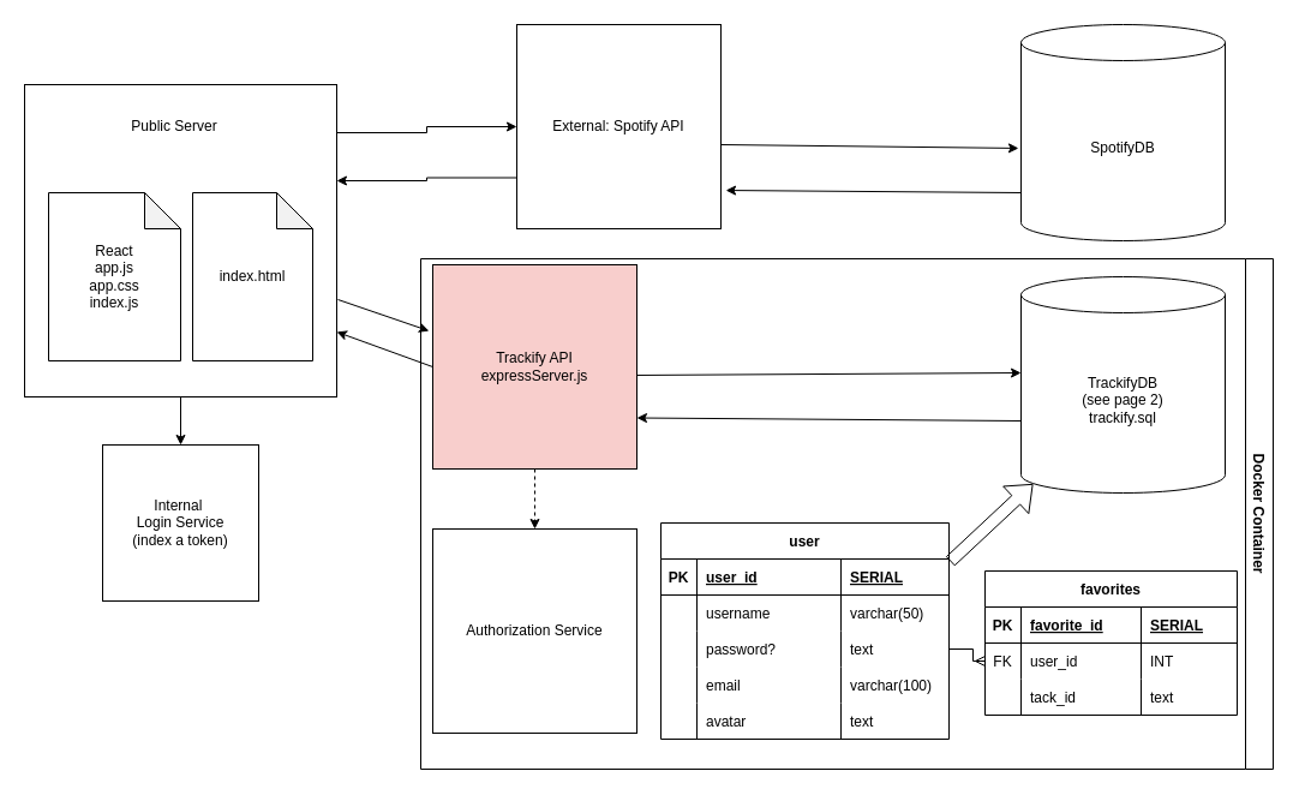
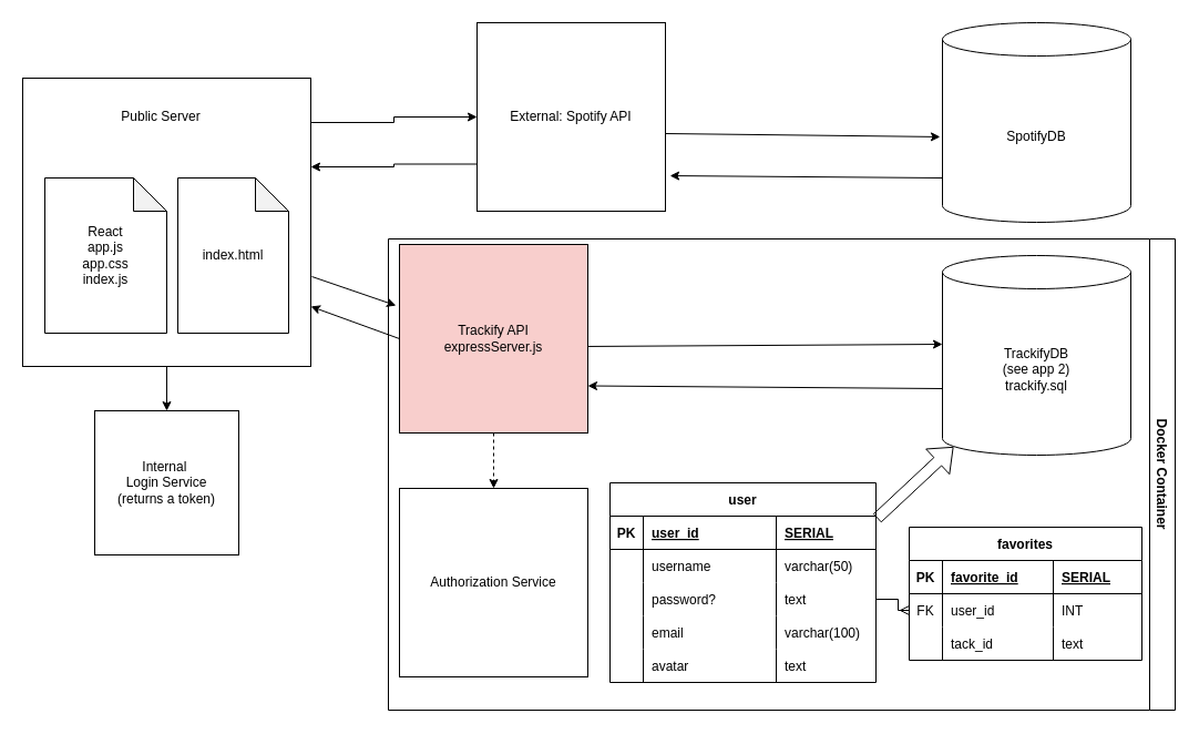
  <mxCell id="0" />
  <mxCell id="1" parent="0" />
  <mxCell id="2" value="" style="group" vertex="1" connectable="0" parent="1"><mxGeometry x="20" y="70" width="260" height="260" as="geometry" /></mxCell>
  <mxCell id="3" value="" style="whiteSpace=wrap;html=1;aspect=fixed;" vertex="1" parent="2"><mxGeometry width="260" height="260" as="geometry" /></mxCell>
  <mxCell id="4" value="React&lt;br&gt;app.js&lt;br&gt;app.css&lt;br&gt;index.js" style="shape=note;whiteSpace=wrap;html=1;backgroundOutline=1;darkOpacity=0.05;" vertex="1" parent="2"><mxGeometry x="20" y="90" width="110" height="140" as="geometry" /></mxCell>
  <mxCell id="5" value="index.html" style="shape=note;whiteSpace=wrap;html=1;backgroundOutline=1;darkOpacity=0.05;" vertex="1" parent="2"><mxGeometry x="140" y="90" width="100" height="140" as="geometry" /></mxCell>
  <mxCell id="6" value="Public Server" style="text;html=1;strokeColor=none;fillColor=none;align=center;verticalAlign=middle;whiteSpace=wrap;rounded=0;" vertex="1" parent="2"><mxGeometry x="80" y="20" width="90" height="30" as="geometry" /></mxCell>
  <mxCell id="7" value="" style="endArrow=classic;html=1;rounded=0;entryX=0.5;entryY=0;entryDx=0;entryDy=0;" edge="1" parent="2" target="19"><mxGeometry width="50" height="50" relative="1" as="geometry"><mxPoint x="130" y="260" as="sourcePoint" /><mxPoint x="180" y="210" as="targetPoint" /></mxGeometry></mxCell>
  <mxCell id="8" style="edgeStyle=orthogonalEdgeStyle;rounded=0;orthogonalLoop=1;jettySize=auto;html=1;exitX=0;exitY=0.75;exitDx=0;exitDy=0;" edge="1" parent="1" source="9"><mxGeometry relative="1" as="geometry"><mxPoint x="280" y="150" as="targetPoint" /><Array as="points"><mxPoint x="355" y="148" /><mxPoint x="355" y="150" /><mxPoint x="280" y="150" /></Array></mxGeometry></mxCell>
  <mxCell id="9" value="External: Spotify API" style="whiteSpace=wrap;html=1;aspect=fixed;" vertex="1" parent="1"><mxGeometry x="430" y="20" width="170" height="170" as="geometry" /></mxCell>
  <mxCell id="10" value="SpotifyDB" style="shape=cylinder3;whiteSpace=wrap;html=1;boundedLbl=1;backgroundOutline=1;size=15;" vertex="1" parent="1"><mxGeometry x="850" y="20" width="170" height="180" as="geometry" /></mxCell>
- <mxCell id="11" value="TrackifyDB&lt;br&gt;(see page 2)&lt;br&gt;trackify.sql" style="shape=cylinder3;whiteSpace=wrap;html=1;boundedLbl=1;backgroundOutline=1;size=15;" vertex="1" parent="1"><mxGeometry x="850" y="230" width="170" height="180" as="geometry" /></mxCell>
+ <mxCell id="11" value="TrackifyDB&lt;br&gt;(see app 2)&lt;br&gt;trackify.sql" style="shape=cylinder3;whiteSpace=wrap;html=1;boundedLbl=1;backgroundOutline=1;size=15;" vertex="1" parent="1"><mxGeometry x="850" y="230" width="170" height="180" as="geometry" /></mxCell>
  <mxCell id="12" style="edgeStyle=orthogonalEdgeStyle;rounded=0;orthogonalLoop=1;jettySize=auto;html=1;" edge="1" parent="1" target="9"><mxGeometry relative="1" as="geometry"><mxPoint x="280" y="110" as="sourcePoint" /><Array as="points"><mxPoint x="280" y="110" /><mxPoint x="355" y="110" /><mxPoint x="355" y="105" /></Array></mxGeometry></mxCell>
  <mxCell id="13" value="" style="endArrow=classic;html=1;rounded=0;entryX=-0.018;entryY=0.324;entryDx=0;entryDy=0;entryPerimeter=0;" edge="1" parent="1" target="58"><mxGeometry width="50" height="50" relative="1" as="geometry"><mxPoint x="281" y="249" as="sourcePoint" /><mxPoint x="331" y="199" as="targetPoint" /></mxGeometry></mxCell>
  <mxCell id="14" value="" style="endArrow=classic;html=1;rounded=0;entryX=1;entryY=0.792;entryDx=0;entryDy=0;entryPerimeter=0;exitX=0;exitY=0.5;exitDx=0;exitDy=0;" edge="1" parent="1" source="58" target="3"><mxGeometry width="50" height="50" relative="1" as="geometry"><mxPoint x="420" y="280" as="sourcePoint" /><mxPoint x="437.96" y="272.95" as="targetPoint" /><Array as="points" /></mxGeometry></mxCell>
  <mxCell id="15" value="" style="endArrow=classic;html=1;rounded=0;entryX=-0.012;entryY=0.572;entryDx=0;entryDy=0;entryPerimeter=0;" edge="1" parent="1" target="10"><mxGeometry width="50" height="50" relative="1" as="geometry"><mxPoint x="600" y="120" as="sourcePoint" /><mxPoint x="650" y="70" as="targetPoint" /></mxGeometry></mxCell>
  <mxCell id="16" value="" style="endArrow=classic;html=1;rounded=0;exitX=0.994;exitY=0.541;exitDx=0;exitDy=0;exitPerimeter=0;" edge="1" parent="1" source="58"><mxGeometry width="50" height="50" relative="1" as="geometry"><mxPoint x="600" y="310" as="sourcePoint" /><mxPoint x="850" y="310" as="targetPoint" /></mxGeometry></mxCell>
  <mxCell id="17" value="" style="endArrow=classic;html=1;rounded=0;entryX=1;entryY=0.75;entryDx=0;entryDy=0;" edge="1" parent="1" target="58"><mxGeometry width="50" height="50" relative="1" as="geometry"><mxPoint x="850" y="350" as="sourcePoint" /><mxPoint x="900" y="300" as="targetPoint" /></mxGeometry></mxCell>
  <mxCell id="18" value="" style="endArrow=classic;html=1;rounded=0;entryX=1.024;entryY=0.812;entryDx=0;entryDy=0;entryPerimeter=0;" edge="1" parent="1" target="9"><mxGeometry width="50" height="50" relative="1" as="geometry"><mxPoint x="850" y="160" as="sourcePoint" /><mxPoint x="900" y="110" as="targetPoint" /></mxGeometry></mxCell>
- <mxCell id="19" value="Internal&amp;nbsp;&lt;br&gt;Login Service&lt;br&gt;(index a token)" style="whiteSpace=wrap;html=1;aspect=fixed;" vertex="1" parent="1"><mxGeometry x="85" y="370" width="130" height="130" as="geometry" /></mxCell>
+ <mxCell id="19" value="Internal&amp;nbsp;&lt;br&gt;Login Service&lt;br&gt;(returns a token)" style="whiteSpace=wrap;html=1;aspect=fixed;" vertex="1" parent="1"><mxGeometry x="85" y="370" width="130" height="130" as="geometry" /></mxCell>
  <mxCell id="20" value="Docker Container" style="swimlane;horizontal=0;whiteSpace=wrap;html=1;rotation=-180;" vertex="1" parent="1"><mxGeometry x="350" y="215" width="710" height="425" as="geometry" /></mxCell>
  <mxCell id="21" value="favorites" style="shape=table;startSize=30;container=1;collapsible=1;childLayout=tableLayout;fixedRows=1;rowLines=0;fontStyle=1;align=center;resizeLast=1;" vertex="1" parent="20"><mxGeometry x="470" y="260" width="210" height="120" as="geometry" /></mxCell>
  <mxCell id="22" value="" style="shape=tableRow;horizontal=0;startSize=0;swimlaneHead=0;swimlaneBody=0;fillColor=none;collapsible=0;dropTarget=0;points=[[0,0.5],[1,0.5]];portConstraint=eastwest;top=0;left=0;right=0;bottom=1;" vertex="1" parent="21"><mxGeometry y="30" width="210" height="30" as="geometry" /></mxCell>
  <mxCell id="23" value="PK" style="shape=partialRectangle;connectable=0;fillColor=none;top=0;left=0;bottom=0;right=0;fontStyle=1;overflow=hidden;" vertex="1" parent="22"><mxGeometry width="30" height="30" as="geometry"><mxRectangle width="30" height="30" as="alternateBounds" /></mxGeometry></mxCell>
  <mxCell id="24" value="favorite_id" style="shape=partialRectangle;connectable=0;fillColor=none;top=0;left=0;bottom=0;right=0;align=left;spacingLeft=6;fontStyle=5;overflow=hidden;" vertex="1" parent="22"><mxGeometry x="30" width="100" height="30" as="geometry"><mxRectangle width="100" height="30" as="alternateBounds" /></mxGeometry></mxCell>
  <mxCell id="25" value="SERIAL" style="shape=partialRectangle;connectable=0;fillColor=none;top=0;left=0;bottom=0;right=0;align=left;spacingLeft=6;fontStyle=5;overflow=hidden;" vertex="1" parent="22"><mxGeometry x="130" width="80" height="30" as="geometry"><mxRectangle width="80" height="30" as="alternateBounds" /></mxGeometry></mxCell>
  <mxCell id="26" value="" style="shape=tableRow;horizontal=0;startSize=0;swimlaneHead=0;swimlaneBody=0;fillColor=none;collapsible=0;dropTarget=0;points=[[0,0.5],[1,0.5]];portConstraint=eastwest;top=0;left=0;right=0;bottom=0;" vertex="1" parent="21"><mxGeometry y="60" width="210" height="30" as="geometry" /></mxCell>
  <mxCell id="27" value="FK" style="shape=partialRectangle;connectable=0;fillColor=none;top=0;left=0;bottom=0;right=0;editable=1;overflow=hidden;" vertex="1" parent="26"><mxGeometry width="30" height="30" as="geometry"><mxRectangle width="30" height="30" as="alternateBounds" /></mxGeometry></mxCell>
  <mxCell id="28" value="user_id" style="shape=partialRectangle;connectable=0;fillColor=none;top=0;left=0;bottom=0;right=0;align=left;spacingLeft=6;overflow=hidden;" vertex="1" parent="26"><mxGeometry x="30" width="100" height="30" as="geometry"><mxRectangle width="100" height="30" as="alternateBounds" /></mxGeometry></mxCell>
  <mxCell id="29" value="INT" style="shape=partialRectangle;connectable=0;fillColor=none;top=0;left=0;bottom=0;right=0;align=left;spacingLeft=6;overflow=hidden;" vertex="1" parent="26"><mxGeometry x="130" width="80" height="30" as="geometry"><mxRectangle width="80" height="30" as="alternateBounds" /></mxGeometry></mxCell>
  <mxCell id="30" value="" style="shape=tableRow;horizontal=0;startSize=0;swimlaneHead=0;swimlaneBody=0;fillColor=none;collapsible=0;dropTarget=0;points=[[0,0.5],[1,0.5]];portConstraint=eastwest;top=0;left=0;right=0;bottom=0;" vertex="1" parent="21"><mxGeometry y="90" width="210" height="30" as="geometry" /></mxCell>
  <mxCell id="31" value="" style="shape=partialRectangle;connectable=0;fillColor=none;top=0;left=0;bottom=0;right=0;editable=1;overflow=hidden;" vertex="1" parent="30"><mxGeometry width="30" height="30" as="geometry"><mxRectangle width="30" height="30" as="alternateBounds" /></mxGeometry></mxCell>
  <mxCell id="32" value="tack_id" style="shape=partialRectangle;connectable=0;fillColor=none;top=0;left=0;bottom=0;right=0;align=left;spacingLeft=6;overflow=hidden;" vertex="1" parent="30"><mxGeometry x="30" width="100" height="30" as="geometry"><mxRectangle width="100" height="30" as="alternateBounds" /></mxGeometry></mxCell>
  <mxCell id="33" value="text" style="shape=partialRectangle;connectable=0;fillColor=none;top=0;left=0;bottom=0;right=0;align=left;spacingLeft=6;overflow=hidden;" vertex="1" parent="30"><mxGeometry x="130" width="80" height="30" as="geometry"><mxRectangle width="80" height="30" as="alternateBounds" /></mxGeometry></mxCell>
  <mxCell id="34" value="user" style="shape=table;startSize=30;container=1;collapsible=1;childLayout=tableLayout;fixedRows=1;rowLines=0;fontStyle=1;align=center;resizeLast=1;" vertex="1" parent="20"><mxGeometry x="200" y="220" width="240" height="180" as="geometry" /></mxCell>
  <mxCell id="35" value="" style="shape=tableRow;horizontal=0;startSize=0;swimlaneHead=0;swimlaneBody=0;fillColor=none;collapsible=0;dropTarget=0;points=[[0,0.5],[1,0.5]];portConstraint=eastwest;top=0;left=0;right=0;bottom=1;" vertex="1" parent="34"><mxGeometry y="30" width="240" height="30" as="geometry" /></mxCell>
  <mxCell id="36" value="PK" style="shape=partialRectangle;connectable=0;fillColor=none;top=0;left=0;bottom=0;right=0;fontStyle=1;overflow=hidden;" vertex="1" parent="35"><mxGeometry width="30" height="30" as="geometry"><mxRectangle width="30" height="30" as="alternateBounds" /></mxGeometry></mxCell>
  <mxCell id="37" value="user_id" style="shape=partialRectangle;connectable=0;fillColor=none;top=0;left=0;bottom=0;right=0;align=left;spacingLeft=6;fontStyle=5;overflow=hidden;" vertex="1" parent="35"><mxGeometry x="30" width="120" height="30" as="geometry"><mxRectangle width="120" height="30" as="alternateBounds" /></mxGeometry></mxCell>
  <mxCell id="38" value="SERIAL" style="shape=partialRectangle;connectable=0;fillColor=none;top=0;left=0;bottom=0;right=0;align=left;spacingLeft=6;fontStyle=5;overflow=hidden;" vertex="1" parent="35"><mxGeometry x="150" width="90" height="30" as="geometry"><mxRectangle width="90" height="30" as="alternateBounds" /></mxGeometry></mxCell>
  <mxCell id="39" value="" style="shape=tableRow;horizontal=0;startSize=0;swimlaneHead=0;swimlaneBody=0;fillColor=none;collapsible=0;dropTarget=0;points=[[0,0.5],[1,0.5]];portConstraint=eastwest;top=0;left=0;right=0;bottom=0;" vertex="1" parent="34"><mxGeometry y="60" width="240" height="30" as="geometry" /></mxCell>
  <mxCell id="40" value="" style="shape=partialRectangle;connectable=0;fillColor=none;top=0;left=0;bottom=0;right=0;editable=1;overflow=hidden;" vertex="1" parent="39"><mxGeometry width="30" height="30" as="geometry"><mxRectangle width="30" height="30" as="alternateBounds" /></mxGeometry></mxCell>
  <mxCell id="41" value="username" style="shape=partialRectangle;connectable=0;fillColor=none;top=0;left=0;bottom=0;right=0;align=left;spacingLeft=6;overflow=hidden;" vertex="1" parent="39"><mxGeometry x="30" width="120" height="30" as="geometry"><mxRectangle width="120" height="30" as="alternateBounds" /></mxGeometry></mxCell>
  <mxCell id="42" value="varchar(50)" style="shape=partialRectangle;connectable=0;fillColor=none;top=0;left=0;bottom=0;right=0;align=left;spacingLeft=6;overflow=hidden;" vertex="1" parent="39"><mxGeometry x="150" width="90" height="30" as="geometry"><mxRectangle width="90" height="30" as="alternateBounds" /></mxGeometry></mxCell>
  <mxCell id="43" value="" style="shape=tableRow;horizontal=0;startSize=0;swimlaneHead=0;swimlaneBody=0;fillColor=none;collapsible=0;dropTarget=0;points=[[0,0.5],[1,0.5]];portConstraint=eastwest;top=0;left=0;right=0;bottom=0;" vertex="1" parent="34"><mxGeometry y="90" width="240" height="30" as="geometry" /></mxCell>
  <mxCell id="44" value="" style="shape=partialRectangle;connectable=0;fillColor=none;top=0;left=0;bottom=0;right=0;editable=1;overflow=hidden;" vertex="1" parent="43"><mxGeometry width="30" height="30" as="geometry"><mxRectangle width="30" height="30" as="alternateBounds" /></mxGeometry></mxCell>
  <mxCell id="45" value="password? " style="shape=partialRectangle;connectable=0;fillColor=none;top=0;left=0;bottom=0;right=0;align=left;spacingLeft=6;overflow=hidden;" vertex="1" parent="43"><mxGeometry x="30" width="120" height="30" as="geometry"><mxRectangle width="120" height="30" as="alternateBounds" /></mxGeometry></mxCell>
  <mxCell id="46" value="text" style="shape=partialRectangle;connectable=0;fillColor=none;top=0;left=0;bottom=0;right=0;align=left;spacingLeft=6;overflow=hidden;" vertex="1" parent="43"><mxGeometry x="150" width="90" height="30" as="geometry"><mxRectangle width="90" height="30" as="alternateBounds" /></mxGeometry></mxCell>
  <mxCell id="47" value="" style="shape=tableRow;horizontal=0;startSize=0;swimlaneHead=0;swimlaneBody=0;fillColor=none;collapsible=0;dropTarget=0;points=[[0,0.5],[1,0.5]];portConstraint=eastwest;top=0;left=0;right=0;bottom=0;" vertex="1" parent="34"><mxGeometry y="120" width="240" height="30" as="geometry" /></mxCell>
  <mxCell id="48" value="" style="shape=partialRectangle;connectable=0;fillColor=none;top=0;left=0;bottom=0;right=0;editable=1;overflow=hidden;" vertex="1" parent="47"><mxGeometry width="30" height="30" as="geometry"><mxRectangle width="30" height="30" as="alternateBounds" /></mxGeometry></mxCell>
  <mxCell id="49" value="email" style="shape=partialRectangle;connectable=0;fillColor=none;top=0;left=0;bottom=0;right=0;align=left;spacingLeft=6;overflow=hidden;" vertex="1" parent="47"><mxGeometry x="30" width="120" height="30" as="geometry"><mxRectangle width="120" height="30" as="alternateBounds" /></mxGeometry></mxCell>
  <mxCell id="50" value="varchar(100)" style="shape=partialRectangle;connectable=0;fillColor=none;top=0;left=0;bottom=0;right=0;align=left;spacingLeft=6;overflow=hidden;" vertex="1" parent="47"><mxGeometry x="150" width="90" height="30" as="geometry"><mxRectangle width="90" height="30" as="alternateBounds" /></mxGeometry></mxCell>
  <mxCell id="51" style="shape=tableRow;horizontal=0;startSize=0;swimlaneHead=0;swimlaneBody=0;fillColor=none;collapsible=0;dropTarget=0;points=[[0,0.5],[1,0.5]];portConstraint=eastwest;top=0;left=0;right=0;bottom=0;" vertex="1" parent="34"><mxGeometry y="150" width="240" height="30" as="geometry" /></mxCell>
  <mxCell id="52" style="shape=partialRectangle;connectable=0;fillColor=none;top=0;left=0;bottom=0;right=0;editable=1;overflow=hidden;" vertex="1" parent="51"><mxGeometry width="30" height="30" as="geometry"><mxRectangle width="30" height="30" as="alternateBounds" /></mxGeometry></mxCell>
  <mxCell id="53" value="avatar" style="shape=partialRectangle;connectable=0;fillColor=none;top=0;left=0;bottom=0;right=0;align=left;spacingLeft=6;overflow=hidden;" vertex="1" parent="51"><mxGeometry x="30" width="120" height="30" as="geometry"><mxRectangle width="120" height="30" as="alternateBounds" /></mxGeometry></mxCell>
  <mxCell id="54" value="text" style="shape=partialRectangle;connectable=0;fillColor=none;top=0;left=0;bottom=0;right=0;align=left;spacingLeft=6;overflow=hidden;" vertex="1" parent="51"><mxGeometry x="150" width="90" height="30" as="geometry"><mxRectangle width="90" height="30" as="alternateBounds" /></mxGeometry></mxCell>
  <mxCell id="55" style="edgeStyle=orthogonalEdgeStyle;rounded=0;orthogonalLoop=1;jettySize=auto;html=1;exitX=1;exitY=0.5;exitDx=0;exitDy=0;endArrow=ERmany;endFill=0;" edge="1" parent="20" source="43" target="26"><mxGeometry relative="1" as="geometry" /></mxCell>
  <mxCell id="56" value="Authorization Service" style="whiteSpace=wrap;html=1;aspect=fixed;" vertex="1" parent="20"><mxGeometry x="10" y="225" width="170" height="170" as="geometry" /></mxCell>
  <mxCell id="57" value="" style="shape=flexArrow;endArrow=classic;html=1;rounded=0;exitX=1.004;exitY=0.067;exitDx=0;exitDy=0;exitPerimeter=0;" edge="1" parent="20" source="35"><mxGeometry width="50" height="50" relative="1" as="geometry"><mxPoint x="460" y="237.5" as="sourcePoint" /><mxPoint x="510" y="187.5" as="targetPoint" /></mxGeometry></mxCell>
  <mxCell id="58" value="Trackify API&lt;br&gt;expressServer.js" style="whiteSpace=wrap;html=1;aspect=fixed;fillColor=#f8cecc;" vertex="1" parent="20"><mxGeometry x="10" y="5" width="170" height="170" as="geometry" /></mxCell>
  <mxCell id="59" value="" style="endArrow=classic;html=1;rounded=0;exitX=0.5;exitY=1;exitDx=0;exitDy=0;dashed=1;" edge="1" parent="20" source="58" target="56"><mxGeometry width="50" height="50" relative="1" as="geometry"><mxPoint x="165" y="175" as="sourcePoint" /><mxPoint x="215" y="125" as="targetPoint" /></mxGeometry></mxCell>
